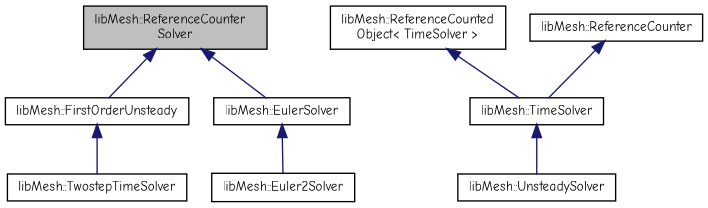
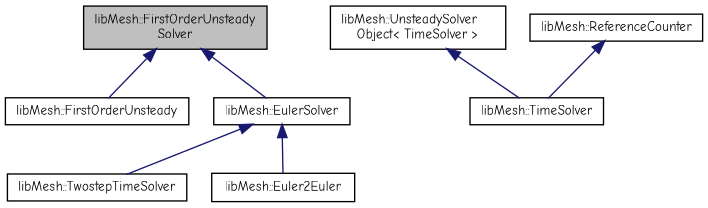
  digraph {
    fontname="Comic Neue"
    node [color=black fillcolor=white fontname="Comic Neue" fontsize=10 shape=record style=filled]
    edge [color=midnightblue dir=back fontname="Comic Neue" fontsize=10 labelfontname=Helvetica labelfontsize=10 style=solid]
-   n1 [fillcolor=grey75 fontcolor=black height=0.2 label="libMesh::ReferenceCounter\lSolver" width=0.4]
+   n1 [fillcolor=grey75 fontcolor=black height=0.2 label="libMesh::FirstOrderUnsteady\lSolver" width=0.4]
    n2 [height=0.2 label="libMesh::FirstOrderUnsteady" width=0.4]
    n3 [height=0.2 label="libMesh::EulerSolver" width=0.4]
    n4 [height=0.2 label="libMesh::TwostepTimeSolver" width=0.4]
-   n5 [height=0.2 label="libMesh::Euler2Solver" width=0.4]
-   n6 [height=0.2 label="libMesh::UnsteadySolver" width=0.4]
+   n5 [height=0.2 label="libMesh::Euler2Euler" width=0.4]
    n7 [height=0.2 label="libMesh::TimeSolver" width=0.4]
-   n8 [height=0.2 label="libMesh::ReferenceCounted\lObject\< TimeSolver \>" width=0.4]
+   n8 [height=0.2 label="libMesh::UnsteadySolver\lObject\< TimeSolver \>" width=0.4]
    n9 [height=0.2 label="libMesh::ReferenceCounter" width=0.4]
    n1 -> n2
    n1 -> n3
-   n2 -> n4
+   n3 -> n4
    n3 -> n5
-   n7 -> n6
    n8 -> n7
    n9 -> n7
  }
